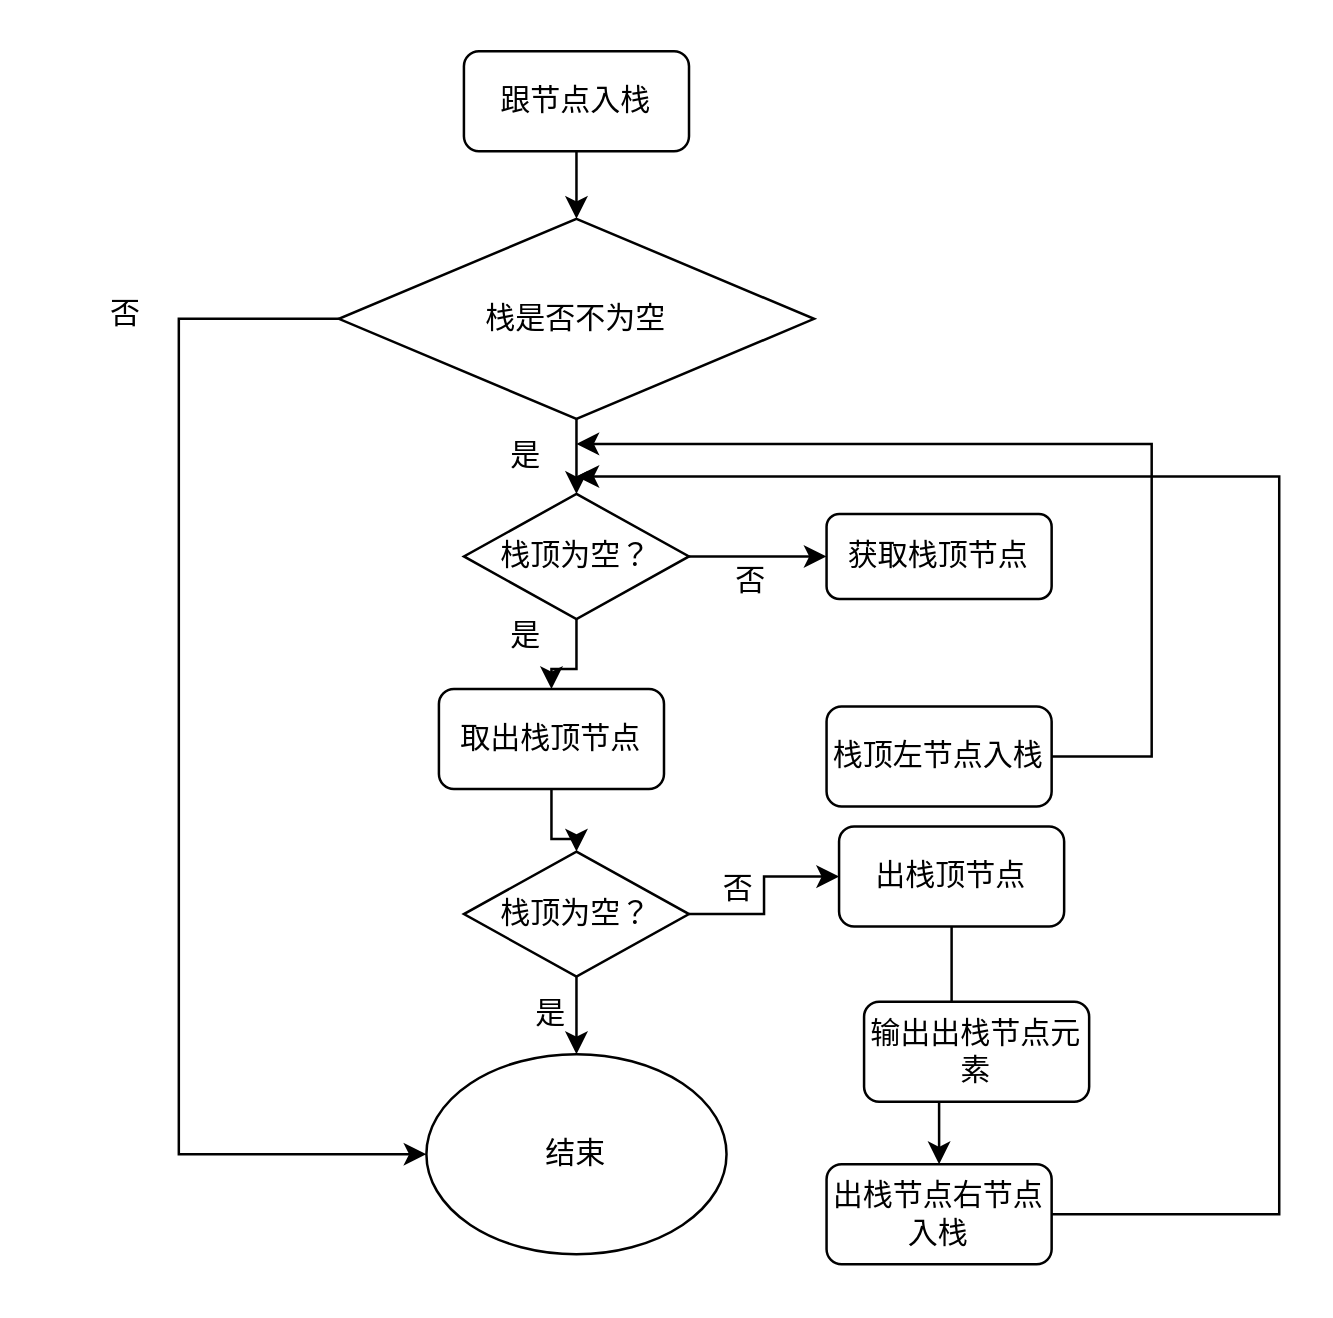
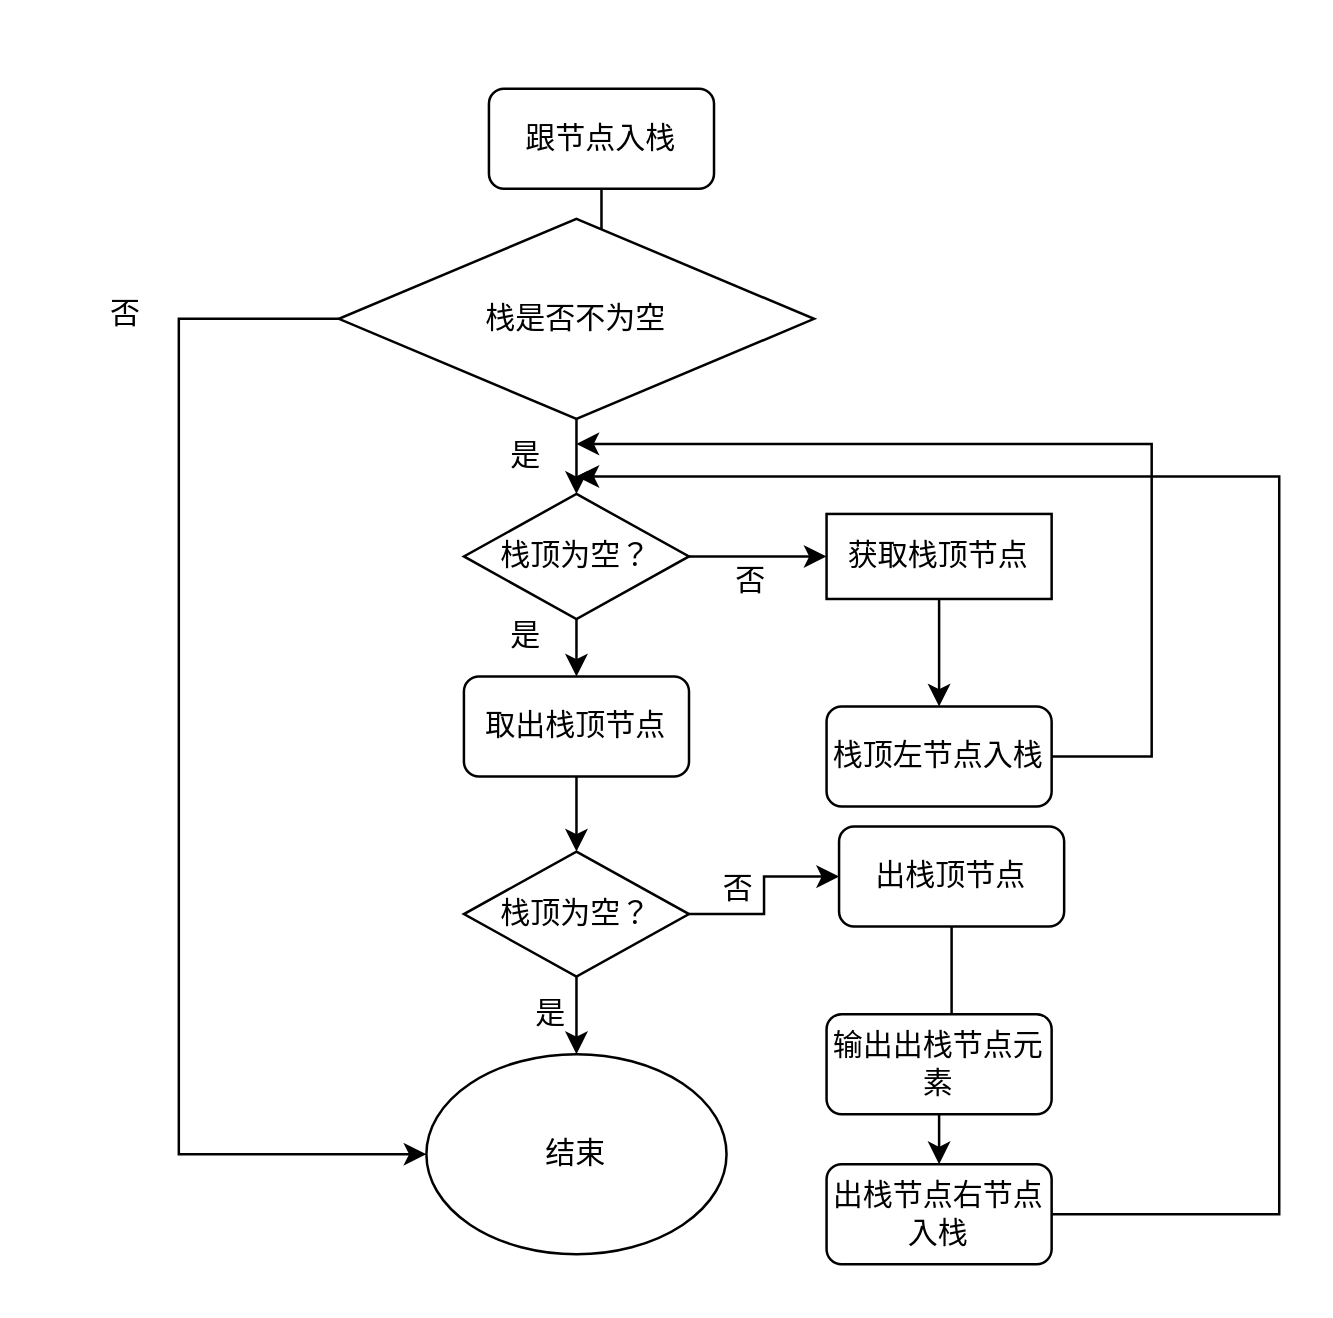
  <mxCell id="0" />
  <mxCell id="1" parent="0" />
  <mxCell id="2" value="" style="edgeStyle=orthogonalEdgeStyle;rounded=0;orthogonalLoop=1;jettySize=auto;html=1;" edge="1" parent="1" source="3" target="6"><mxGeometry relative="1" as="geometry"><mxPoint x="230" y="140" as="targetPoint" /></mxGeometry></mxCell>
- <mxCell id="3" value="跟节点入栈" style="rounded=1;whiteSpace=wrap;html=1;" vertex="1" parent="1"><mxGeometry x="185" y="20" width="90" height="40" as="geometry" /></mxCell>
+ <mxCell id="3" value="跟节点入栈" style="rounded=1;whiteSpace=wrap;html=1;" vertex="1" parent="1"><mxGeometry x="195" y="35" width="90" height="40" as="geometry" /></mxCell>
  <mxCell id="4" value="" style="edgeStyle=orthogonalEdgeStyle;rounded=0;orthogonalLoop=1;jettySize=auto;html=1;" edge="1" parent="1" source="6" target="11"><mxGeometry relative="1" as="geometry" /></mxCell>
  <mxCell id="5" style="edgeStyle=orthogonalEdgeStyle;rounded=0;orthogonalLoop=1;jettySize=auto;html=1;entryX=0;entryY=0.5;entryDx=0;entryDy=0;" edge="1" parent="1" source="6" target="24"><mxGeometry relative="1" as="geometry"><mxPoint x="70" y="460" as="targetPoint" /><Array as="points"><mxPoint x="71" y="127" /><mxPoint x="71" y="461" /></Array></mxGeometry></mxCell>
  <mxCell id="6" value="栈是否不为空" style="rhombus;whiteSpace=wrap;html=1;" vertex="1" parent="1"><mxGeometry x="135" y="87" width="190" height="80" as="geometry" /></mxCell>
- <mxCell id="8" value="获取栈顶节点" style="rounded=1;whiteSpace=wrap;html=1;" vertex="1" parent="1"><mxGeometry x="330" y="205" width="90" height="34" as="geometry" /></mxCell>
+ <mxCell id="7" value="" style="edgeStyle=orthogonalEdgeStyle;rounded=0;orthogonalLoop=1;jettySize=auto;html=1;" edge="1" parent="1" source="8" target="12"><mxGeometry relative="1" as="geometry" /></mxCell>
+ <mxCell id="8" value="获取栈顶节点" style="whiteSpace=wrap;html=1;rounded=0;" vertex="1" parent="1"><mxGeometry x="330" y="205" width="90" height="34" as="geometry" /></mxCell>
  <mxCell id="9" value="" style="edgeStyle=orthogonalEdgeStyle;rounded=0;orthogonalLoop=1;jettySize=auto;html=1;" edge="1" parent="1" source="11" target="8"><mxGeometry relative="1" as="geometry" /></mxCell>
  <mxCell id="10" value="" style="edgeStyle=orthogonalEdgeStyle;rounded=0;orthogonalLoop=1;jettySize=auto;html=1;" edge="1" parent="1" source="11" target="15"><mxGeometry relative="1" as="geometry" /></mxCell>
  <mxCell id="11" value="栈顶为空？" style="rhombus;whiteSpace=wrap;html=1;" vertex="1" parent="1"><mxGeometry x="185" y="197" width="90" height="50" as="geometry" /></mxCell>
  <mxCell id="12" value="栈顶左节点入栈" style="rounded=1;whiteSpace=wrap;html=1;" vertex="1" parent="1"><mxGeometry x="330" y="282" width="90" height="40" as="geometry" /></mxCell>
  <mxCell id="13" value="" style="endArrow=classic;html=1;rounded=0;exitX=1;exitY=0.5;exitDx=0;exitDy=0;" edge="1" parent="1" source="12"><mxGeometry width="50" height="50" relative="1" as="geometry"><mxPoint x="310" y="347" as="sourcePoint" /><mxPoint x="230" y="177" as="targetPoint" /><Array as="points"><mxPoint x="460" y="302" /><mxPoint x="460" y="177" /></Array></mxGeometry></mxCell>
  <mxCell id="14" value="" style="edgeStyle=orthogonalEdgeStyle;rounded=0;orthogonalLoop=1;jettySize=auto;html=1;" edge="1" parent="1" source="15" target="18"><mxGeometry relative="1" as="geometry" /></mxCell>
- <mxCell id="15" value="取出栈顶节点" style="rounded=1;whiteSpace=wrap;html=1;" vertex="1" parent="1"><mxGeometry x="175" y="275" width="90" height="40" as="geometry" /></mxCell>
+ <mxCell id="15" value="取出栈顶节点" style="rounded=1;whiteSpace=wrap;html=1;" vertex="1" parent="1"><mxGeometry x="185" y="270" width="90" height="40" as="geometry" /></mxCell>
  <mxCell id="16" style="edgeStyle=orthogonalEdgeStyle;rounded=0;orthogonalLoop=1;jettySize=auto;html=1;exitX=1;exitY=0.5;exitDx=0;exitDy=0;entryX=0;entryY=0.5;entryDx=0;entryDy=0;" edge="1" parent="1" source="18" target="20"><mxGeometry relative="1" as="geometry" /></mxCell>
  <mxCell id="17" value="" style="edgeStyle=orthogonalEdgeStyle;rounded=0;orthogonalLoop=1;jettySize=auto;html=1;" edge="1" parent="1" source="18" target="24"><mxGeometry relative="1" as="geometry" /></mxCell>
  <mxCell id="18" value="栈顶为空？" style="rhombus;whiteSpace=wrap;html=1;" vertex="1" parent="1"><mxGeometry x="185" y="340" width="90" height="50" as="geometry" /></mxCell>
  <mxCell id="19" value="" style="edgeStyle=orthogonalEdgeStyle;rounded=0;orthogonalLoop=1;jettySize=auto;html=1;" edge="1" parent="1" source="20" target="23"><mxGeometry relative="1" as="geometry" /></mxCell>
  <mxCell id="20" value="出栈顶节点" style="rounded=1;whiteSpace=wrap;html=1;" vertex="1" parent="1"><mxGeometry x="335" y="330" width="90" height="40" as="geometry" /></mxCell>
- <mxCell id="21" value="输出出栈节点元素" style="rounded=1;whiteSpace=wrap;html=1;" vertex="1" parent="1"><mxGeometry x="345" y="400" width="90" height="40" as="geometry" /></mxCell>
+ <mxCell id="21" value="输出出栈节点元素" style="rounded=1;whiteSpace=wrap;html=1;" vertex="1" parent="1"><mxGeometry x="330" y="405" width="90" height="40" as="geometry" /></mxCell>
  <mxCell id="22" style="edgeStyle=orthogonalEdgeStyle;rounded=0;orthogonalLoop=1;jettySize=auto;html=1;" edge="1" parent="1" source="23"><mxGeometry relative="1" as="geometry"><mxPoint x="230" y="190" as="targetPoint" /><Array as="points"><mxPoint x="511" y="485" /></Array></mxGeometry></mxCell>
  <mxCell id="23" value="出栈节点右节点入栈" style="rounded=1;whiteSpace=wrap;html=1;" vertex="1" parent="1"><mxGeometry x="330" y="465" width="90" height="40" as="geometry" /></mxCell>
  <mxCell id="24" value="结束" style="ellipse;whiteSpace=wrap;html=1;" vertex="1" parent="1"><mxGeometry x="170" y="421" width="120" height="80" as="geometry" /></mxCell>
  <mxCell id="25" value="是" style="text;html=1;strokeColor=none;fillColor=none;align=center;verticalAlign=middle;whiteSpace=wrap;rounded=0;" vertex="1" parent="1"><mxGeometry x="180" y="167" width="60" height="30" as="geometry" /></mxCell>
  <mxCell id="26" value="否" style="text;html=1;strokeColor=none;fillColor=none;align=center;verticalAlign=middle;whiteSpace=wrap;rounded=0;" vertex="1" parent="1"><mxGeometry x="20" y="110" width="60" height="30" as="geometry" /></mxCell>
  <mxCell id="27" value="是" style="text;html=1;strokeColor=none;fillColor=none;align=center;verticalAlign=middle;whiteSpace=wrap;rounded=0;" vertex="1" parent="1"><mxGeometry x="180" y="239" width="60" height="30" as="geometry" /></mxCell>
  <mxCell id="28" value="是" style="text;html=1;strokeColor=none;fillColor=none;align=center;verticalAlign=middle;whiteSpace=wrap;rounded=0;" vertex="1" parent="1"><mxGeometry x="190" y="390" width="60" height="30" as="geometry" /></mxCell>
  <mxCell id="29" value="否" style="text;html=1;strokeColor=none;fillColor=none;align=center;verticalAlign=middle;whiteSpace=wrap;rounded=0;" vertex="1" parent="1"><mxGeometry x="270" y="217" width="60" height="30" as="geometry" /></mxCell>
  <mxCell id="30" value="否" style="text;html=1;strokeColor=none;fillColor=none;align=center;verticalAlign=middle;whiteSpace=wrap;rounded=0;" vertex="1" parent="1"><mxGeometry x="265" y="340" width="60" height="30" as="geometry" /></mxCell>
